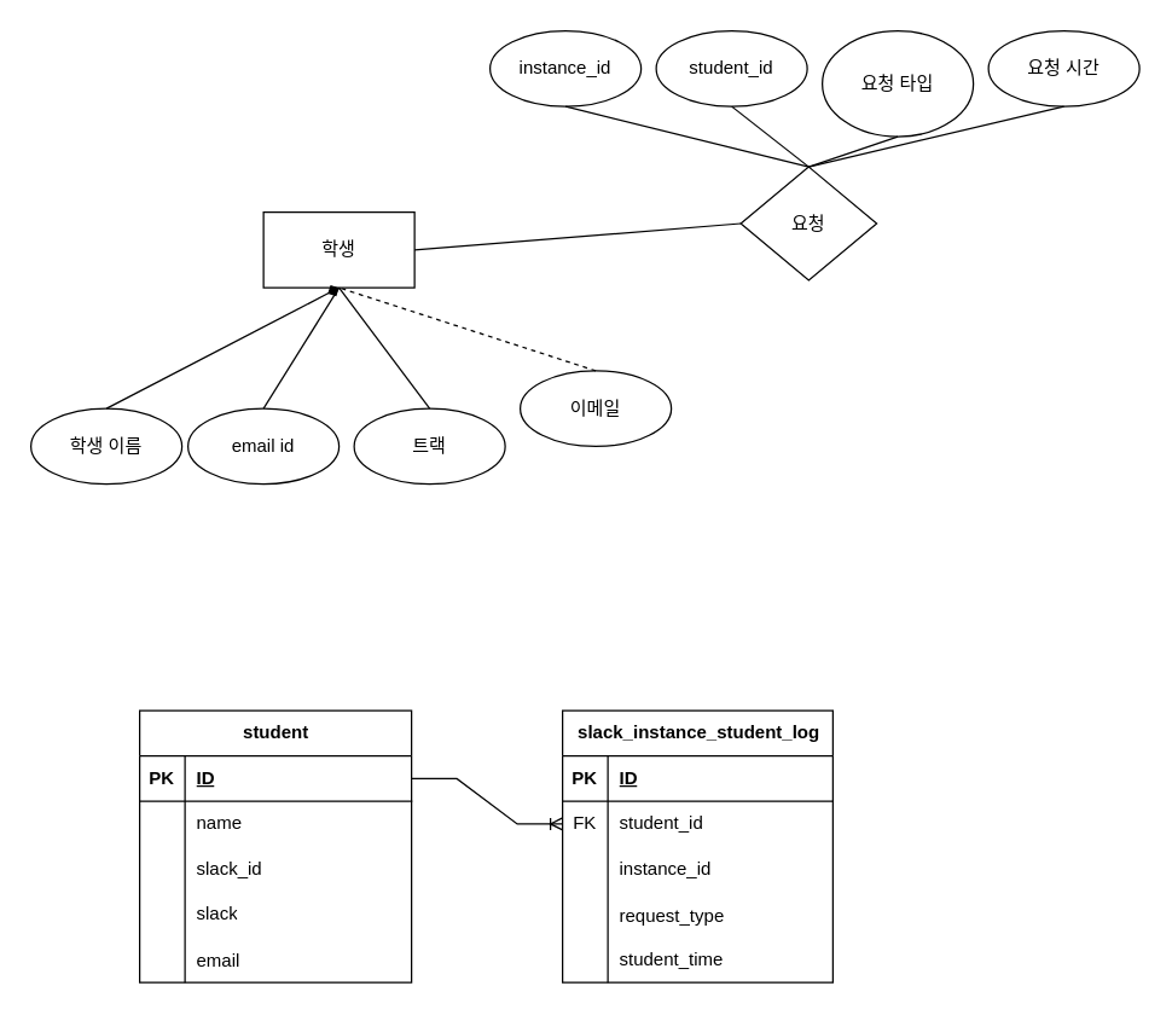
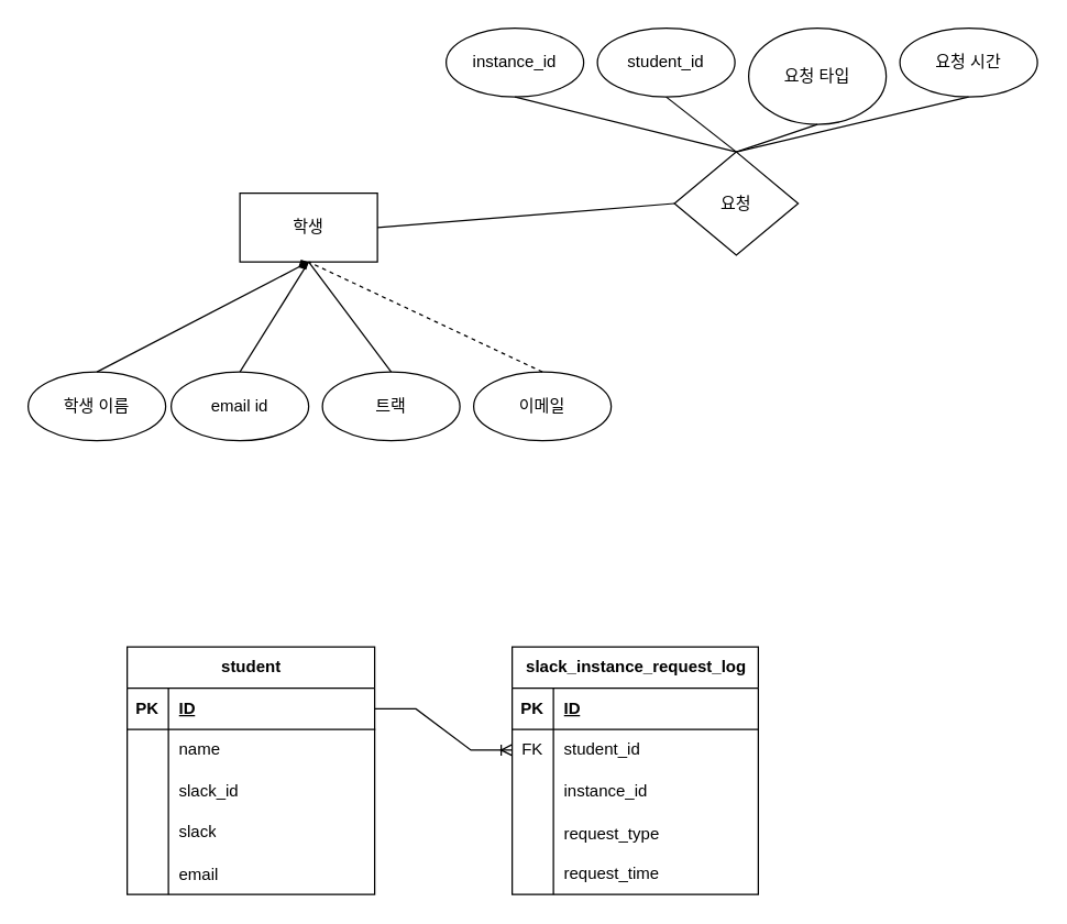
  <mxCell id="0" />
  <mxCell id="1" parent="0" />
  <mxCell id="2" value="" style="shape=tableRow;horizontal=0;startSize=0;swimlaneHead=0;swimlaneBody=0;fillColor=none;collapsible=0;dropTarget=0;points=[[0,0.5],[1,0.5]];portConstraint=eastwest;top=0;left=0;right=0;bottom=0;labelBackgroundColor=none;" vertex="1" parent="1"><mxGeometry x="132" y="560" width="180" height="30" as="geometry" /></mxCell>
  <mxCell id="3" value="student" style="shape=table;startSize=30;container=1;collapsible=1;childLayout=tableLayout;fixedRows=1;rowLines=0;fontStyle=1;align=center;resizeLast=1;html=1;labelBackgroundColor=none;flipV=0;flipH=0;" vertex="1" parent="1"><mxGeometry x="92" y="470" width="180" height="180" as="geometry" /></mxCell>
  <mxCell id="4" value="" style="shape=tableRow;horizontal=0;startSize=0;swimlaneHead=0;swimlaneBody=0;fillColor=none;collapsible=0;dropTarget=0;points=[[0,0.5],[1,0.5]];portConstraint=eastwest;top=0;left=0;right=0;bottom=1;labelBackgroundColor=none;" vertex="1" parent="3"><mxGeometry y="30" width="180" height="30" as="geometry" /></mxCell>
  <mxCell id="5" value="PK" style="shape=partialRectangle;connectable=0;fillColor=none;top=0;left=0;bottom=0;right=0;fontStyle=1;overflow=hidden;whiteSpace=wrap;html=1;labelBackgroundColor=none;" vertex="1" parent="4"><mxGeometry width="30" height="30" as="geometry"><mxRectangle width="30" height="30" as="alternateBounds" /></mxGeometry></mxCell>
  <mxCell id="6" value="ID" style="shape=partialRectangle;connectable=0;fillColor=none;top=0;left=0;bottom=0;right=0;align=left;spacingLeft=6;fontStyle=5;overflow=hidden;whiteSpace=wrap;html=1;labelBackgroundColor=none;" vertex="1" parent="4"><mxGeometry x="30" width="150" height="30" as="geometry"><mxRectangle width="150" height="30" as="alternateBounds" /></mxGeometry></mxCell>
  <mxCell id="7" value="" style="shape=tableRow;horizontal=0;startSize=0;swimlaneHead=0;swimlaneBody=0;fillColor=none;collapsible=0;dropTarget=0;points=[[0,0.5],[1,0.5]];portConstraint=eastwest;top=0;left=0;right=0;bottom=0;labelBackgroundColor=none;" vertex="1" parent="3"><mxGeometry y="60" width="180" height="30" as="geometry" /></mxCell>
  <mxCell id="8" value="" style="shape=partialRectangle;connectable=0;fillColor=none;top=0;left=0;bottom=0;right=0;editable=1;overflow=hidden;whiteSpace=wrap;html=1;labelBackgroundColor=none;" vertex="1" parent="7"><mxGeometry width="30" height="30" as="geometry"><mxRectangle width="30" height="30" as="alternateBounds" /></mxGeometry></mxCell>
  <mxCell id="9" value="name" style="shape=partialRectangle;connectable=0;fillColor=none;top=0;left=0;bottom=0;right=0;align=left;spacingLeft=6;overflow=hidden;whiteSpace=wrap;html=1;labelBackgroundColor=none;" vertex="1" parent="7"><mxGeometry x="30" width="150" height="30" as="geometry"><mxRectangle width="150" height="30" as="alternateBounds" /></mxGeometry></mxCell>
  <mxCell id="10" value="" style="shape=tableRow;horizontal=0;startSize=0;swimlaneHead=0;swimlaneBody=0;fillColor=none;collapsible=0;dropTarget=0;points=[[0,0.5],[1,0.5]];portConstraint=eastwest;top=0;left=0;right=0;bottom=0;labelBackgroundColor=none;" vertex="1" parent="3"><mxGeometry y="90" width="180" height="30" as="geometry" /></mxCell>
  <mxCell id="11" value="" style="shape=partialRectangle;connectable=0;fillColor=none;top=0;left=0;bottom=0;right=0;editable=1;overflow=hidden;whiteSpace=wrap;html=1;labelBackgroundColor=none;" vertex="1" parent="10"><mxGeometry width="30" height="30" as="geometry"><mxRectangle width="30" height="30" as="alternateBounds" /></mxGeometry></mxCell>
  <mxCell id="12" value="slack_id" style="shape=partialRectangle;connectable=0;fillColor=none;top=0;left=0;bottom=0;right=0;align=left;spacingLeft=6;overflow=hidden;whiteSpace=wrap;html=1;labelBackgroundColor=none;" vertex="1" parent="10"><mxGeometry x="30" width="150" height="30" as="geometry"><mxRectangle width="150" height="30" as="alternateBounds" /></mxGeometry></mxCell>
  <mxCell id="13" value="" style="shape=tableRow;horizontal=0;startSize=0;swimlaneHead=0;swimlaneBody=0;fillColor=none;collapsible=0;dropTarget=0;points=[[0,0.5],[1,0.5]];portConstraint=eastwest;top=0;left=0;right=0;bottom=0;labelBackgroundColor=none;" vertex="1" parent="3"><mxGeometry y="120" width="180" height="30" as="geometry" /></mxCell>
  <mxCell id="14" value="" style="shape=partialRectangle;connectable=0;fillColor=none;top=0;left=0;bottom=0;right=0;editable=1;overflow=hidden;whiteSpace=wrap;html=1;labelBackgroundColor=none;" vertex="1" parent="13"><mxGeometry width="30" height="30" as="geometry"><mxRectangle width="30" height="30" as="alternateBounds" /></mxGeometry></mxCell>
  <mxCell id="15" value="slack" style="shape=partialRectangle;connectable=0;fillColor=none;top=0;left=0;bottom=0;right=0;align=left;spacingLeft=6;overflow=hidden;whiteSpace=wrap;html=1;labelBackgroundColor=none;" vertex="1" parent="13"><mxGeometry x="30" width="150" height="30" as="geometry"><mxRectangle width="150" height="30" as="alternateBounds" /></mxGeometry></mxCell>
  <mxCell id="16" value="" style="shape=tableRow;horizontal=0;startSize=0;swimlaneHead=0;swimlaneBody=0;fillColor=none;collapsible=0;dropTarget=0;points=[[0,0.5],[1,0.5]];portConstraint=eastwest;top=0;left=0;right=0;bottom=0;" vertex="1" parent="3"><mxGeometry y="150" width="180" height="30" as="geometry" /></mxCell>
  <mxCell id="17" value="" style="shape=partialRectangle;connectable=0;fillColor=none;top=0;left=0;bottom=0;right=0;editable=1;overflow=hidden;" vertex="1" parent="16"><mxGeometry width="30" height="30" as="geometry"><mxRectangle width="30" height="30" as="alternateBounds" /></mxGeometry></mxCell>
  <mxCell id="18" value="email" style="shape=partialRectangle;connectable=0;fillColor=none;top=0;left=0;bottom=0;right=0;align=left;spacingLeft=6;overflow=hidden;" vertex="1" parent="16"><mxGeometry x="30" width="150" height="30" as="geometry"><mxRectangle width="150" height="30" as="alternateBounds" /></mxGeometry></mxCell>
- <mxCell id="19" value="slack_instance_student_log" style="shape=table;startSize=30;container=1;collapsible=1;childLayout=tableLayout;fixedRows=1;rowLines=0;fontStyle=1;align=center;resizeLast=1;html=1;" vertex="1" parent="1"><mxGeometry x="372" y="470" width="179" height="180" as="geometry" /></mxCell>
+ <mxCell id="19" value="slack_instance_request_log" style="shape=table;startSize=30;container=1;collapsible=1;childLayout=tableLayout;fixedRows=1;rowLines=0;fontStyle=1;align=center;resizeLast=1;html=1;" vertex="1" parent="1"><mxGeometry x="372" y="470" width="179" height="180" as="geometry" /></mxCell>
  <mxCell id="20" value="" style="shape=tableRow;horizontal=0;startSize=0;swimlaneHead=0;swimlaneBody=0;fillColor=none;collapsible=0;dropTarget=0;points=[[0,0.5],[1,0.5]];portConstraint=eastwest;top=0;left=0;right=0;bottom=1;" vertex="1" parent="19"><mxGeometry y="30" width="179" height="30" as="geometry" /></mxCell>
  <mxCell id="21" value="PK" style="shape=partialRectangle;connectable=0;fillColor=none;top=0;left=0;bottom=0;right=0;fontStyle=1;overflow=hidden;whiteSpace=wrap;html=1;" vertex="1" parent="20"><mxGeometry width="30" height="30" as="geometry"><mxRectangle width="30" height="30" as="alternateBounds" /></mxGeometry></mxCell>
  <mxCell id="22" value="ID" style="shape=partialRectangle;connectable=0;fillColor=none;top=0;left=0;bottom=0;right=0;align=left;spacingLeft=6;fontStyle=5;overflow=hidden;whiteSpace=wrap;html=1;" vertex="1" parent="20"><mxGeometry x="30" width="149" height="30" as="geometry"><mxRectangle width="149" height="30" as="alternateBounds" /></mxGeometry></mxCell>
  <mxCell id="23" value="" style="shape=tableRow;horizontal=0;startSize=0;swimlaneHead=0;swimlaneBody=0;fillColor=none;collapsible=0;dropTarget=0;points=[[0,0.5],[1,0.5]];portConstraint=eastwest;top=0;left=0;right=0;bottom=0;" vertex="1" parent="19"><mxGeometry y="60" width="179" height="30" as="geometry" /></mxCell>
  <mxCell id="24" value="FK" style="shape=partialRectangle;connectable=0;fillColor=none;top=0;left=0;bottom=0;right=0;editable=1;overflow=hidden;whiteSpace=wrap;html=1;" vertex="1" parent="23"><mxGeometry width="30" height="30" as="geometry"><mxRectangle width="30" height="30" as="alternateBounds" /></mxGeometry></mxCell>
  <mxCell id="25" value="student_id" style="shape=partialRectangle;connectable=0;fillColor=none;top=0;left=0;bottom=0;right=0;align=left;spacingLeft=6;overflow=hidden;whiteSpace=wrap;html=1;" vertex="1" parent="23"><mxGeometry x="30" width="149" height="30" as="geometry"><mxRectangle width="149" height="30" as="alternateBounds" /></mxGeometry></mxCell>
  <mxCell id="26" value="" style="shape=tableRow;horizontal=0;startSize=0;swimlaneHead=0;swimlaneBody=0;fillColor=none;collapsible=0;dropTarget=0;points=[[0,0.5],[1,0.5]];portConstraint=eastwest;top=0;left=0;right=0;bottom=0;" vertex="1" parent="19"><mxGeometry y="90" width="179" height="30" as="geometry" /></mxCell>
  <mxCell id="27" value="" style="shape=partialRectangle;connectable=0;fillColor=none;top=0;left=0;bottom=0;right=0;editable=1;overflow=hidden;whiteSpace=wrap;html=1;" vertex="1" parent="26"><mxGeometry width="30" height="30" as="geometry"><mxRectangle width="30" height="30" as="alternateBounds" /></mxGeometry></mxCell>
  <mxCell id="28" value="instance_id" style="shape=partialRectangle;connectable=0;fillColor=none;top=0;left=0;bottom=0;right=0;align=left;spacingLeft=6;overflow=hidden;whiteSpace=wrap;html=1;" vertex="1" parent="26"><mxGeometry x="30" width="149" height="30" as="geometry"><mxRectangle width="149" height="30" as="alternateBounds" /></mxGeometry></mxCell>
  <mxCell id="29" value="" style="shape=tableRow;horizontal=0;startSize=0;swimlaneHead=0;swimlaneBody=0;fillColor=none;collapsible=0;dropTarget=0;points=[[0,0.5],[1,0.5]];portConstraint=eastwest;top=0;left=0;right=0;bottom=0;" vertex="1" parent="19"><mxGeometry y="120" width="179" height="30" as="geometry" /></mxCell>
  <mxCell id="30" value="" style="shape=partialRectangle;connectable=0;fillColor=none;top=0;left=0;bottom=0;right=0;editable=1;overflow=hidden;" vertex="1" parent="29"><mxGeometry width="30" height="30" as="geometry"><mxRectangle width="30" height="30" as="alternateBounds" /></mxGeometry></mxCell>
  <mxCell id="31" value="request_type" style="shape=partialRectangle;connectable=0;fillColor=none;top=0;left=0;bottom=0;right=0;align=left;spacingLeft=6;overflow=hidden;" vertex="1" parent="29"><mxGeometry x="30" width="149" height="30" as="geometry"><mxRectangle width="149" height="30" as="alternateBounds" /></mxGeometry></mxCell>
  <mxCell id="32" value="" style="shape=tableRow;horizontal=0;startSize=0;swimlaneHead=0;swimlaneBody=0;fillColor=none;collapsible=0;dropTarget=0;points=[[0,0.5],[1,0.5]];portConstraint=eastwest;top=0;left=0;right=0;bottom=0;" vertex="1" parent="19"><mxGeometry y="150" width="179" height="30" as="geometry" /></mxCell>
  <mxCell id="33" value="" style="shape=partialRectangle;connectable=0;fillColor=none;top=0;left=0;bottom=0;right=0;editable=1;overflow=hidden;whiteSpace=wrap;html=1;" vertex="1" parent="32"><mxGeometry width="30" height="30" as="geometry"><mxRectangle width="30" height="30" as="alternateBounds" /></mxGeometry></mxCell>
- <mxCell id="34" value="student_time" style="shape=partialRectangle;connectable=0;fillColor=none;top=0;left=0;bottom=0;right=0;align=left;spacingLeft=6;overflow=hidden;whiteSpace=wrap;html=1;" vertex="1" parent="32"><mxGeometry x="30" width="149" height="30" as="geometry"><mxRectangle width="149" height="30" as="alternateBounds" /></mxGeometry></mxCell>
+ <mxCell id="34" value="request_time" style="shape=partialRectangle;connectable=0;fillColor=none;top=0;left=0;bottom=0;right=0;align=left;spacingLeft=6;overflow=hidden;whiteSpace=wrap;html=1;" vertex="1" parent="32"><mxGeometry x="30" width="149" height="30" as="geometry"><mxRectangle width="149" height="30" as="alternateBounds" /></mxGeometry></mxCell>
  <mxCell id="35" value="학생" style="html=1;dashed=0;whiteSpace=wrap;" vertex="1" parent="1"><mxGeometry x="174" y="140" width="100" height="50" as="geometry" /></mxCell>
  <mxCell id="36" value="학생 이름" style="shape=ellipse;html=1;dashed=0;whiteSpace=wrap;perimeter=ellipsePerimeter;" vertex="1" parent="1"><mxGeometry x="20" y="270" width="100" height="50" as="geometry" /></mxCell>
  <mxCell id="37" value="email id" style="shape=ellipse;html=1;dashed=0;whiteSpace=wrap;perimeter=ellipsePerimeter;" vertex="1" parent="1"><mxGeometry x="124" y="270" width="100" height="50" as="geometry" /></mxCell>
  <mxCell id="38" value="트랙" style="shape=ellipse;html=1;dashed=0;whiteSpace=wrap;perimeter=ellipsePerimeter;" vertex="1" parent="1"><mxGeometry x="234" y="270" width="100" height="50" as="geometry" /></mxCell>
- <mxCell id="39" value="이메일" style="shape=ellipse;html=1;dashed=0;whiteSpace=wrap;perimeter=ellipsePerimeter;" vertex="1" parent="1"><mxGeometry x="344" y="245" width="100" height="50" as="geometry" /></mxCell>
+ <mxCell id="39" value="이메일" style="shape=ellipse;html=1;dashed=0;whiteSpace=wrap;perimeter=ellipsePerimeter;" vertex="1" parent="1"><mxGeometry x="344" y="270" width="100" height="50" as="geometry" /></mxCell>
  <mxCell id="40" value="요청" style="shape=rhombus;html=1;dashed=0;whiteSpace=wrap;perimeter=rhombusPerimeter;" vertex="1" parent="1"><mxGeometry x="490" y="110" width="90" height="75" as="geometry" /></mxCell>
  <mxCell id="41" value="instance_id" style="shape=ellipse;html=1;dashed=0;whiteSpace=wrap;perimeter=ellipsePerimeter;" vertex="1" parent="1"><mxGeometry x="324" y="20" width="100" height="50" as="geometry" /></mxCell>
  <mxCell id="42" value="student_id" style="shape=ellipse;html=1;dashed=0;whiteSpace=wrap;perimeter=ellipsePerimeter;" vertex="1" parent="1"><mxGeometry x="434" y="20" width="100" height="50" as="geometry" /></mxCell>
  <mxCell id="43" value="요청 시간" style="shape=ellipse;html=1;dashed=0;whiteSpace=wrap;perimeter=ellipsePerimeter;" vertex="1" parent="1"><mxGeometry x="654" y="20" width="100" height="50" as="geometry" /></mxCell>
  <mxCell id="44" value="요청 타입" style="shape=ellipse;html=1;dashed=0;whiteSpace=wrap;perimeter=ellipsePerimeter;" vertex="1" parent="1"><mxGeometry x="544" y="20" width="100" height="70" as="geometry" /></mxCell>
  <mxCell id="45" value="" style="endArrow=diamond;html=1;rounded=0;entryX=0.5;entryY=1;entryDx=0;entryDy=0;exitX=0.5;exitY=0;exitDx=0;exitDy=0;" edge="1" parent="1" source="36" target="35"><mxGeometry width="50" height="50" relative="1" as="geometry"><mxPoint x="524" y="360" as="sourcePoint" /><mxPoint x="574" y="310" as="targetPoint" /></mxGeometry></mxCell>
  <mxCell id="46" value="" style="endArrow=none;html=1;rounded=0;entryX=0.5;entryY=1;entryDx=0;entryDy=0;exitX=0.5;exitY=0;exitDx=0;exitDy=0;" edge="1" parent="1" source="37" target="35"><mxGeometry width="50" height="50" relative="1" as="geometry"><mxPoint x="80" y="280" as="sourcePoint" /><mxPoint x="234" y="200" as="targetPoint" /></mxGeometry></mxCell>
  <mxCell id="47" value="" style="endArrow=none;html=1;rounded=0;entryX=0.5;entryY=1;entryDx=0;entryDy=0;exitX=0.5;exitY=0;exitDx=0;exitDy=0;" edge="1" parent="1" source="38" target="35"><mxGeometry width="50" height="50" relative="1" as="geometry"><mxPoint x="90" y="290" as="sourcePoint" /><mxPoint x="244" y="210" as="targetPoint" /></mxGeometry></mxCell>
  <mxCell id="48" value="" style="endArrow=none;html=1;rounded=0;entryX=0.5;entryY=1;entryDx=0;entryDy=0;exitX=0.5;exitY=0;exitDx=0;exitDy=0;dashed=1;" edge="1" parent="1" source="39" target="35"><mxGeometry width="50" height="50" relative="1" as="geometry"><mxPoint x="100" y="300" as="sourcePoint" /><mxPoint x="254" y="220" as="targetPoint" /></mxGeometry></mxCell>
  <mxCell id="49" value="" style="endArrow=none;html=1;rounded=0;entryX=1;entryY=0.5;entryDx=0;entryDy=0;exitX=0;exitY=0.5;exitDx=0;exitDy=0;" edge="1" parent="1" source="40" target="35"><mxGeometry width="50" height="50" relative="1" as="geometry"><mxPoint x="404" y="280" as="sourcePoint" /><mxPoint x="234" y="200" as="targetPoint" /></mxGeometry></mxCell>
  <mxCell id="50" value="" style="endArrow=none;html=1;rounded=0;entryX=0.5;entryY=1;entryDx=0;entryDy=0;exitX=0.5;exitY=0;exitDx=0;exitDy=0;" edge="1" parent="1" source="40" target="41"><mxGeometry width="50" height="50" relative="1" as="geometry"><mxPoint x="188" y="280" as="sourcePoint" /><mxPoint x="128" y="200" as="targetPoint" /></mxGeometry></mxCell>
  <mxCell id="51" value="" style="endArrow=none;html=1;rounded=0;entryX=0.5;entryY=1;entryDx=0;entryDy=0;exitX=0.5;exitY=0;exitDx=0;exitDy=0;" edge="1" parent="1" source="40" target="42"><mxGeometry width="50" height="50" relative="1" as="geometry"><mxPoint x="198" y="290" as="sourcePoint" /><mxPoint x="138" y="210" as="targetPoint" /></mxGeometry></mxCell>
  <mxCell id="52" value="" style="endArrow=none;html=1;rounded=0;entryX=0.5;entryY=1;entryDx=0;entryDy=0;exitX=0.5;exitY=0;exitDx=0;exitDy=0;" edge="1" parent="1" source="40" target="44"><mxGeometry width="50" height="50" relative="1" as="geometry"><mxPoint x="545" y="120" as="sourcePoint" /><mxPoint x="494" y="80" as="targetPoint" /></mxGeometry></mxCell>
  <mxCell id="53" value="" style="endArrow=none;html=1;rounded=0;entryX=0.5;entryY=1;entryDx=0;entryDy=0;exitX=0.5;exitY=0;exitDx=0;exitDy=0;" edge="1" parent="1" source="40" target="43"><mxGeometry width="50" height="50" relative="1" as="geometry"><mxPoint x="555" y="130" as="sourcePoint" /><mxPoint x="504" y="90" as="targetPoint" /></mxGeometry></mxCell>
  <mxCell id="54" value="" style="edgeStyle=entityRelationEdgeStyle;fontSize=12;html=1;endArrow=ERoneToMany;rounded=0;exitX=1;exitY=0.5;exitDx=0;exitDy=0;entryX=0;entryY=0.5;entryDx=0;entryDy=0;" edge="1" parent="1" source="4" target="23"><mxGeometry width="100" height="100" relative="1" as="geometry"><mxPoint x="372" y="350" as="sourcePoint" /><mxPoint x="472" y="250" as="targetPoint" /></mxGeometry></mxCell>
